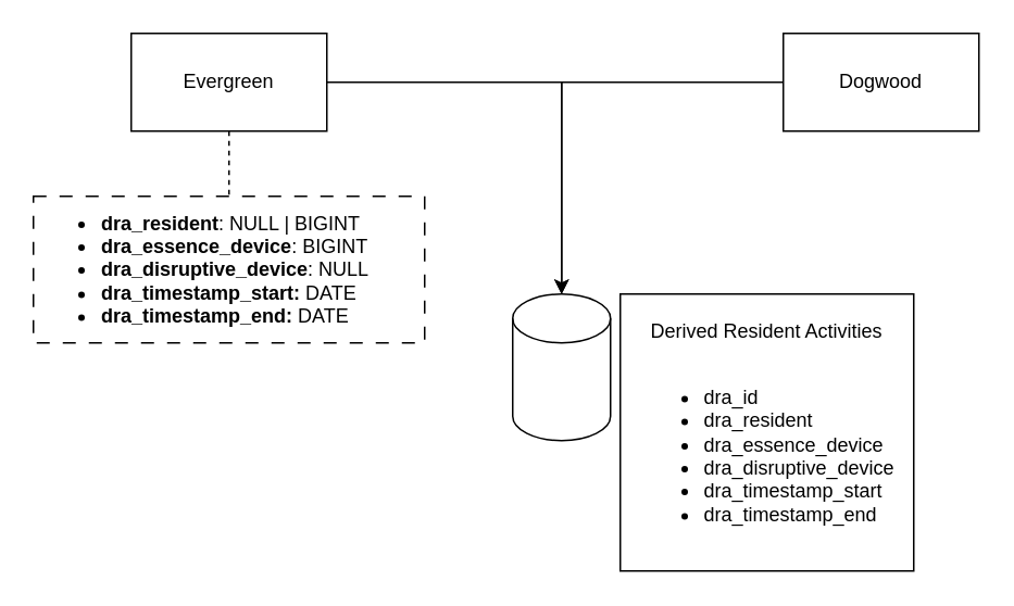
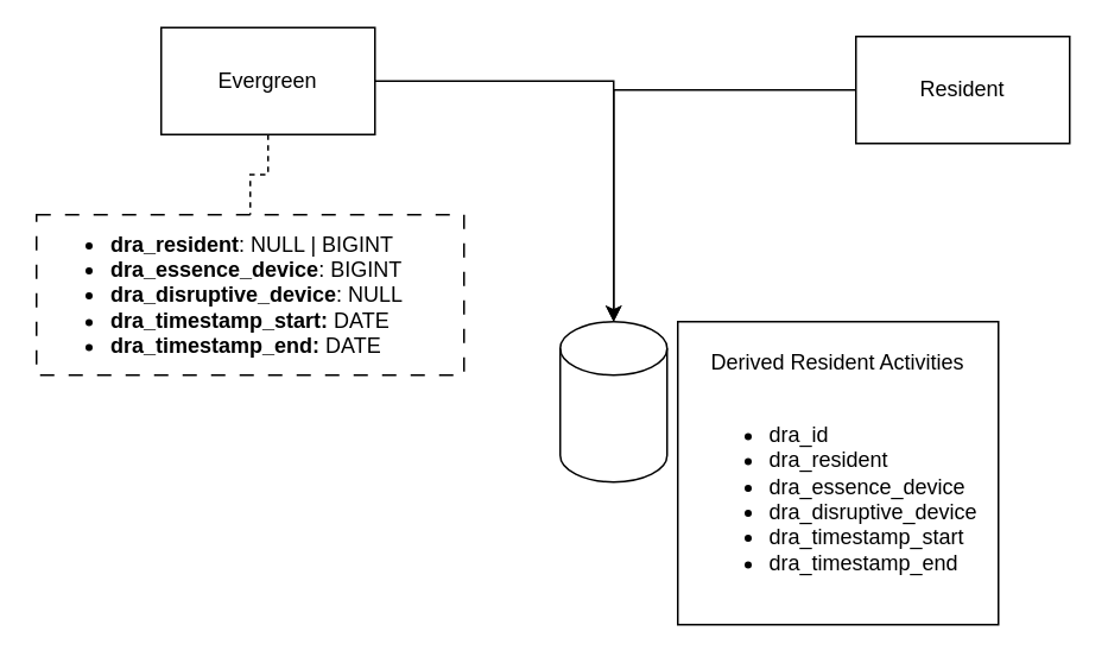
  <mxCell id="0" />
  <mxCell id="1" parent="0" />
  <mxCell id="2" value="" style="shape=cylinder3;whiteSpace=wrap;html=1;boundedLbl=1;backgroundOutline=1;size=15;" vertex="1" parent="1"><mxGeometry x="314" y="180" width="60" height="90" as="geometry" /></mxCell>
  <mxCell id="3" value="Derived Resident Activities&lt;div&gt;&lt;br&gt;&lt;/div&gt;&lt;div style=&quot;text-align: left;&quot;&gt;&lt;ul&gt;&lt;li&gt;dra_id&lt;/li&gt;&lt;li&gt;dra_resident&lt;/li&gt;&lt;li&gt;dra_essence_device&lt;/li&gt;&lt;li&gt;dra_disruptive_device&lt;/li&gt;&lt;li&gt;dra_timestamp_start&lt;/li&gt;&lt;li&gt;dra_timestamp_end&lt;/li&gt;&lt;/ul&gt;&lt;/div&gt;" style="text;html=1;align=center;verticalAlign=middle;whiteSpace=wrap;rounded=0;strokeColor=default;" vertex="1" parent="1"><mxGeometry x="380" y="180" width="180" height="170" as="geometry" /></mxCell>
  <mxCell id="4" style="edgeStyle=orthogonalEdgeStyle;rounded=0;orthogonalLoop=1;jettySize=auto;html=1;entryX=0.5;entryY=0;entryDx=0;entryDy=0;dashed=1;endArrow=none;startFill=0;" edge="1" parent="1" source="5" target="9"><mxGeometry relative="1" as="geometry" /></mxCell>
- <mxCell id="5" value="Evergreen" style="rounded=0;whiteSpace=wrap;html=1;" vertex="1" parent="1"><mxGeometry x="80" y="20" width="120" height="60" as="geometry" /></mxCell>
+ <mxCell id="5" value="Evergreen" style="rounded=0;whiteSpace=wrap;html=1;" vertex="1" parent="1"><mxGeometry x="90" y="15" width="120" height="60" as="geometry" /></mxCell>
  <mxCell id="6" style="edgeStyle=orthogonalEdgeStyle;rounded=0;orthogonalLoop=1;jettySize=auto;html=1;entryX=0.5;entryY=0;entryDx=0;entryDy=0;entryPerimeter=0;" edge="1" parent="1" source="5" target="2"><mxGeometry relative="1" as="geometry" /></mxCell>
  <mxCell id="7" style="edgeStyle=orthogonalEdgeStyle;rounded=0;orthogonalLoop=1;jettySize=auto;html=1;" edge="1" parent="1" source="8" target="2"><mxGeometry relative="1" as="geometry" /></mxCell>
- <mxCell id="8" value="Dogwood" style="rounded=0;whiteSpace=wrap;html=1;" vertex="1" parent="1"><mxGeometry x="480" y="20" width="120" height="60" as="geometry" /></mxCell>
+ <mxCell id="8" value="Resident" style="rounded=0;whiteSpace=wrap;html=1;" vertex="1" parent="1"><mxGeometry x="480" y="20" width="120" height="60" as="geometry" /></mxCell>
  <mxCell id="9" value="&lt;ul&gt;&lt;li&gt;&lt;b&gt;dra_resident&lt;/b&gt;: NULL | BIGINT&lt;/li&gt;&lt;li&gt;&lt;b&gt;dra_essence_device&lt;/b&gt;: BIGINT&lt;/li&gt;&lt;li&gt;&lt;b&gt;dra_disruptive_device&lt;/b&gt;: NULL&lt;/li&gt;&lt;li&gt;&lt;b&gt;dra_timestamp_start: &lt;/b&gt;DATE&lt;/li&gt;&lt;li&gt;&lt;b&gt;dra_timestamp_end: &lt;/b&gt;DATE&lt;/li&gt;&lt;/ul&gt;" style="text;html=1;align=left;verticalAlign=middle;whiteSpace=wrap;rounded=0;strokeColor=default;dashed=1;dashPattern=8 8;" vertex="1" parent="1"><mxGeometry x="20" y="120" width="240" height="90" as="geometry" /></mxCell>
